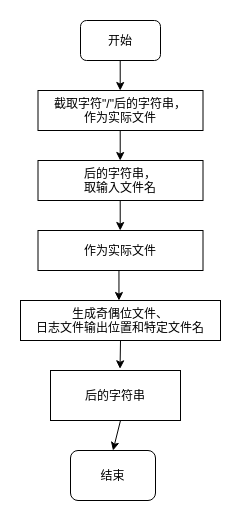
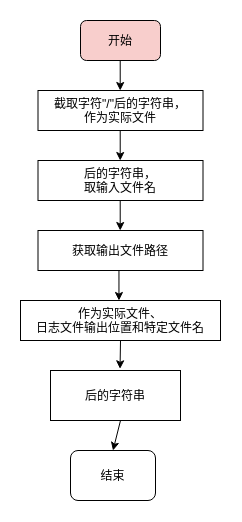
  <mxCell id="0" />
  <mxCell id="1" parent="0" />
  <mxCell id="2" value="截取字符&quot;/&quot;后的字符串，&#10;作为实际文件" style="rounded=0;" vertex="1" parent="1"><mxGeometry x="37.5" y="90" width="165" height="40" as="geometry" /></mxCell>
- <mxCell id="3" value="生成奇偶位文件、&#10;日志文件输出位置和特定文件名" style="rounded=0;" vertex="1" parent="1"><mxGeometry x="20" y="300" width="200" height="40" as="geometry" /></mxCell>
+ <mxCell id="3" value="作为实际文件、&#10;日志文件输出位置和特定文件名" style="rounded=0;" vertex="1" parent="1"><mxGeometry x="20" y="300" width="200" height="40" as="geometry" /></mxCell>
  <mxCell id="4" value="" style="endArrow=classic;rounded=0;exitX=0.5;exitY=1;exitDx=0;exitDy=0;entryX=0.535;entryY=-0.034;entryDx=0;entryDy=0;entryPerimeter=0;" edge="1" parent="1" target="5"><mxGeometry width="50" height="50" relative="1" as="geometry"><mxPoint x="120" y="340" as="sourcePoint" /><mxPoint x="120" y="370" as="targetPoint" /></mxGeometry></mxCell>
  <mxCell id="5" value="后的字符串" style="rounded=0;" vertex="1" parent="1"><mxGeometry x="50" y="370" width="130" height="50" as="geometry" /></mxCell>
  <mxCell id="6" value="后的字符串，&#10;取输入文件名" style="rounded=0;" vertex="1" parent="1"><mxGeometry x="37.5" y="160" width="165" height="40" as="geometry" /></mxCell>
- <mxCell id="7" value="作为实际文件" style="rounded=0;" vertex="1" parent="1"><mxGeometry x="37.5" y="230" width="165" height="40" as="geometry" /></mxCell>
+ <mxCell id="7" value="获取输出文件路径" style="rounded=0;" vertex="1" parent="1"><mxGeometry x="37.5" y="230" width="165" height="40" as="geometry" /></mxCell>
  <mxCell id="8" value="" style="endArrow=classic;rounded=0;exitX=0.5;exitY=1;exitDx=0;exitDy=0;" edge="1" parent="1"><mxGeometry width="50" height="50" relative="1" as="geometry"><mxPoint x="119.71" y="60" as="sourcePoint" /><mxPoint x="119.71" y="90" as="targetPoint" /></mxGeometry></mxCell>
  <mxCell id="9" value="" style="endArrow=classic;rounded=0;exitX=0.5;exitY=1;exitDx=0;exitDy=0;" edge="1" parent="1"><mxGeometry width="50" height="50" relative="1" as="geometry"><mxPoint x="119.71" y="130" as="sourcePoint" /><mxPoint x="119.71" y="160" as="targetPoint" /></mxGeometry></mxCell>
  <mxCell id="10" value="" style="endArrow=classic;rounded=0;exitX=0.5;exitY=1;exitDx=0;exitDy=0;" edge="1" parent="1"><mxGeometry width="50" height="50" relative="1" as="geometry"><mxPoint x="119.71" y="200" as="sourcePoint" /><mxPoint x="119.71" y="230" as="targetPoint" /></mxGeometry></mxCell>
  <mxCell id="11" value="" style="endArrow=classic;rounded=0;exitX=0.5;exitY=1;exitDx=0;exitDy=0;" edge="1" parent="1"><mxGeometry width="50" height="50" relative="1" as="geometry"><mxPoint x="118.46" y="270" as="sourcePoint" /><mxPoint x="118.46" y="300" as="targetPoint" /></mxGeometry></mxCell>
- <mxCell id="12" value="开始" style="rounded=1;" vertex="1" parent="1"><mxGeometry x="80" y="20" width="80" height="40" as="geometry" /></mxCell>
+ <mxCell id="12" value="开始" style="rounded=1;fillColor=#f8cecc;" vertex="1" parent="1"><mxGeometry x="80" y="20" width="80" height="40" as="geometry" /></mxCell>
  <mxCell id="13" value="结束" style="rounded=1;" vertex="1" parent="1"><mxGeometry x="70" y="450" width="85" height="50" as="geometry" /></mxCell>
  <mxCell id="14" value="" style="endArrow=classic;rounded=0;entryX=0.5;entryY=0;entryDx=0;entryDy=0;" edge="1" parent="1" target="13"><mxGeometry width="50" height="50" relative="1" as="geometry"><mxPoint x="120" y="420" as="sourcePoint" /><mxPoint x="80" y="370" as="targetPoint" /></mxGeometry></mxCell>
